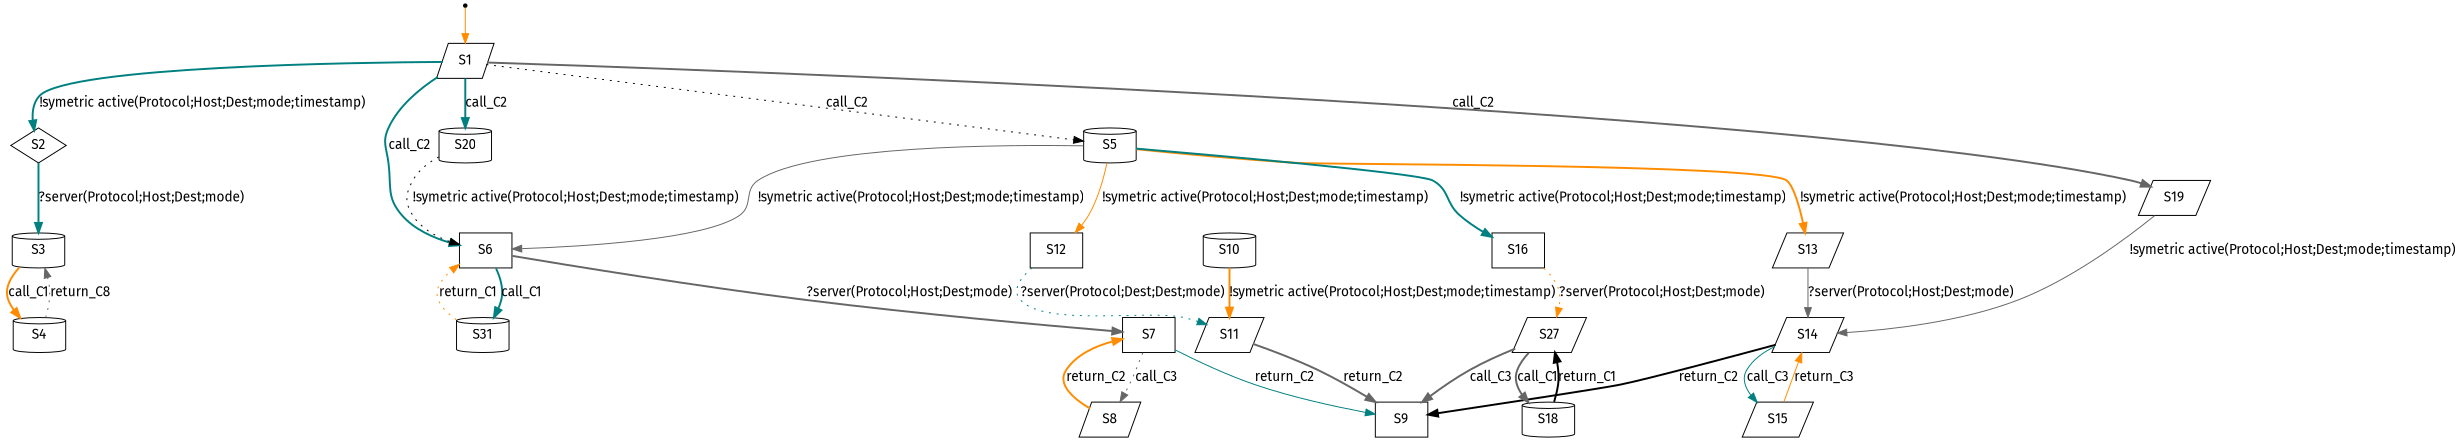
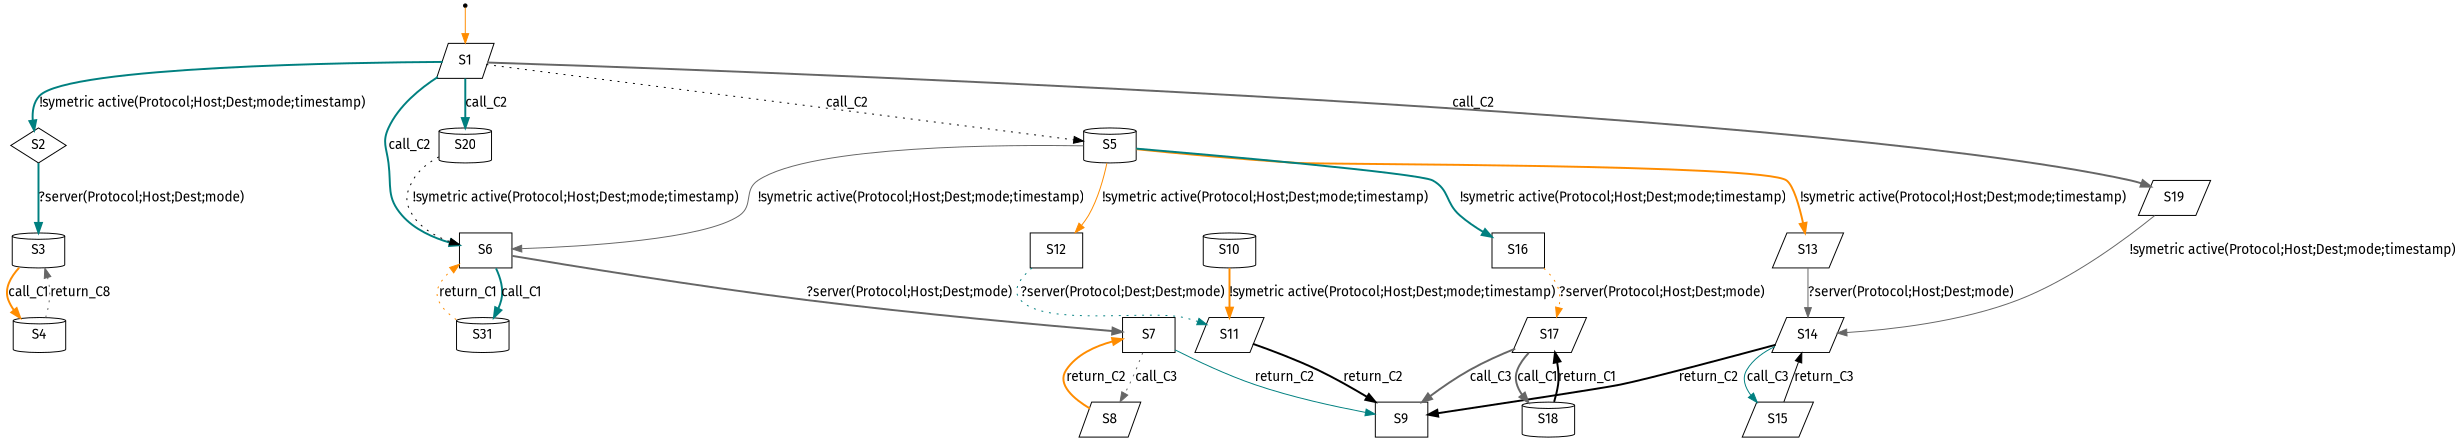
  digraph {
    fontname="Fira Sans"
    node [fontname="Fira Sans" shape=parallelogram]
    edge [color=teal fontname="Fira Sans" style=bold]
    S00 [shape=point]
    n2 [label=S1]
    n3 [label=S2 shape=diamond]
    n4 [label=S5 shape=cylinder]
    n5 [label=S6 shape=box]
    n6 [label=S19]
    n7 [label=S20 shape=cylinder]
    n8 [label=S3 shape=cylinder]
    n9 [label=S12 shape=box]
    n10 [label=S13]
    n11 [label=S16 shape=box]
    n12 [label=S7 shape=box]
    n13 [label=S31 shape=cylinder]
    n14 [label=S10 shape=cylinder]
    n15 [label=S11]
    n16 [label=S14]
    n17 [label=S4 shape=cylinder]
-   n18 [label=S27]
+   n18 [label=S17]
    n19 [label=S8]
    n20 [label=S9 shape=box]
    n21 [label=S15]
    n22 [label=S18 shape=cylinder]
    S00 -> n2 [color=darkorange style=solid]
    n2 -> n3 [label="!symetric active(Protocol;Host;Dest;mode;timestamp)"]
    n2 -> n4 [color=black label=call_C2 style=dotted]
    n2 -> n5 [label=call_C2]
    n2 -> n6 [color=gray40 label=call_C2]
    n2 -> n7 [label=call_C2]
    n3 -> n8 [label="?server(Protocol;Host;Dest;mode)"]
    n4 -> n5 [color=gray40 label="!symetric active(Protocol;Host;Dest;mode;timestamp)" style=solid]
    n4 -> n9 [color=darkorange label="!symetric active(Protocol;Host;Dest;mode;timestamp)" style=solid]
    n4 -> n10 [color=darkorange label="!symetric active(Protocol;Host;Dest;mode;timestamp)"]
    n4 -> n11 [label="!symetric active(Protocol;Host;Dest;mode;timestamp)"]
    n5 -> n12 [color=gray40 label="?server(Protocol;Host;Dest;mode)"]
    n5 -> n13 [label=call_C1]
    n6 -> n16 [color=gray40 label="!symetric active(Protocol;Host;Dest;mode;timestamp)" style=solid]
    n7 -> n5 [color=black label="!symetric active(Protocol;Host;Dest;mode;timestamp)" style=dotted]
    n8 -> n17 [color=darkorange label=call_C1]
    n9 -> n15 [label="?server(Protocol;Dest;Dest;mode)" style=dotted]
    n10 -> n16 [color=gray40 label="?server(Protocol;Host;Dest;mode)" style=solid]
    n11 -> n18 [color=darkorange label="?server(Protocol;Host;Dest;mode)" style=dotted]
    n12 -> n19 [color=gray40 label=call_C3 style=dotted]
    n12 -> n20 [label=return_C2 style=solid]
    n13 -> n5 [color=darkorange label=return_C1 style=dotted]
    n14 -> n15 [color=darkorange label="!symetric active(Protocol;Host;Dest;mode;timestamp)"]
-   n15 -> n20 [color=gray40 label=return_C2]
+   n15 -> n20 [color=black label=return_C2]
    n16 -> n20 [color=black label=return_C2]
    n16 -> n21 [label=call_C3 style=solid]
    n17 -> n8 [color=gray40 label=return_C8 style=dotted]
    n18 -> n20 [color=gray40 label=call_C3]
    n18 -> n22 [color=gray40 label=call_C1]
    n19 -> n12 [color=darkorange label=return_C2]
-   n21 -> n16 [color=darkorange label=return_C3 style=solid]
+   n21 -> n16 [color=black label=return_C3 style=solid]
    n22 -> n18 [color=black label=return_C1]
  }
